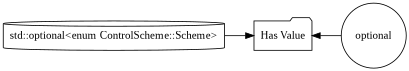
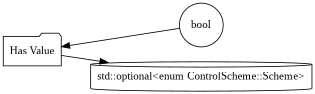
  digraph {
    fontname="Liberation Serif"
    rankdir=LR
    node [fontname="Liberation Serif"]
    edge [fontname="Liberation Serif"]
-   n1 [label=optional shape=circle]
+   n1 [label=bool shape=circle]
    n2 [label="Has Value" shape=folder]
    n3 [label="std::optional<enum ControlScheme::Scheme>" shape=cylinder]
    subgraph sub_1 {
      rank=max
      n1
    }
    n1 -> n2
-   n3 -> n2
+   n2 -> n3
  }
